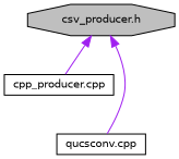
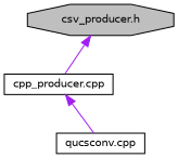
  digraph {
    node [color=black fillcolor=white fontname=Helvetica fontsize=10 shape=box style=filled]
    edge [color=purple dir=back fontname=Helvetica fontsize=10 labelfontname=Helvetica labelfontsize=10 style=solid]
    n1 [fillcolor=grey75 fontcolor=black height=0.2 label="csv_producer.h" shape=octagon width=0.4]
    n2 [height=0.2 label="cpp_producer.cpp" width=0.4]
    n3 [height=0.2 label="qucsconv.cpp" width=0.4]
    n1 -> n2
-   n1 -> n3
+   n2 -> n3
  }
